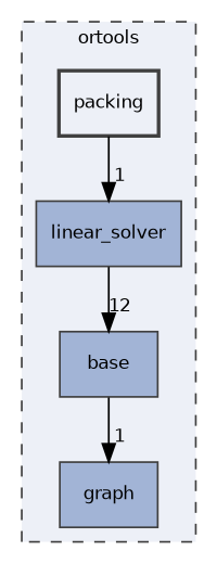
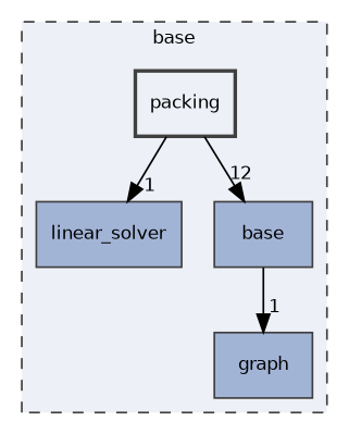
  digraph {
    compound=true
    node [color=grey25 fillcolor="#a2b4d6" fontname=Helvetica fontsize=10 shape=box style="filled,"]
    edge [fontname=Helvetica fontsize=10 headlabel=1 labeldistance=1.5 labelfontname=Helvetica labelfontsize=10]
    n1 [label=linear_solver]
    n2 [label="graph"]
    n3 [label=base]
    n4 [fillcolor="#edf0f7" label=packing style="filled,bold,"]
    subgraph cluster_1 {
      bgcolor="#edf0f7"
      fontname=Helvetica
      fontsize=10
-     label=ortools
+     label=base
      pencolor=grey25
      style="filled,dashed,"
      n1
      n2
      n3
      n4
    }
    n3 -> n2
    n4 -> n1
-   n1 -> n3 [headlabel=12]
+   n4 -> n3 [headlabel=12]
  }
